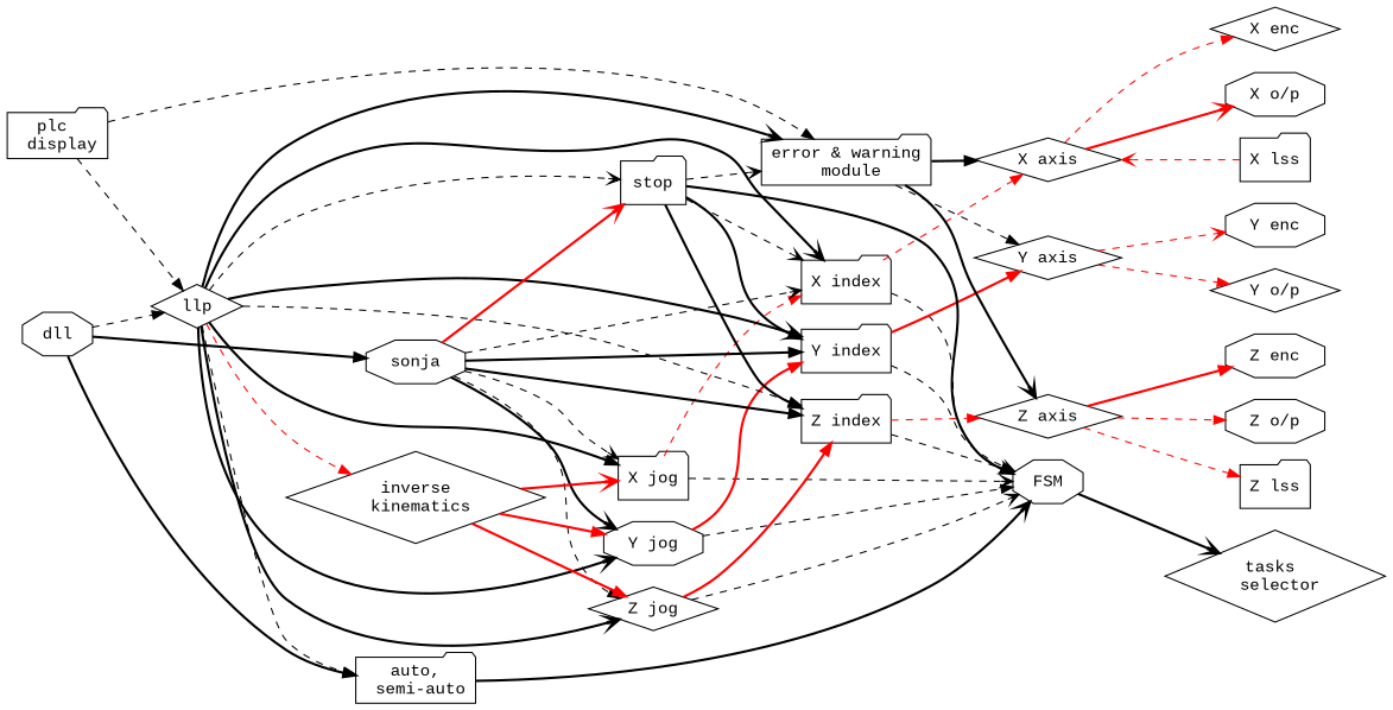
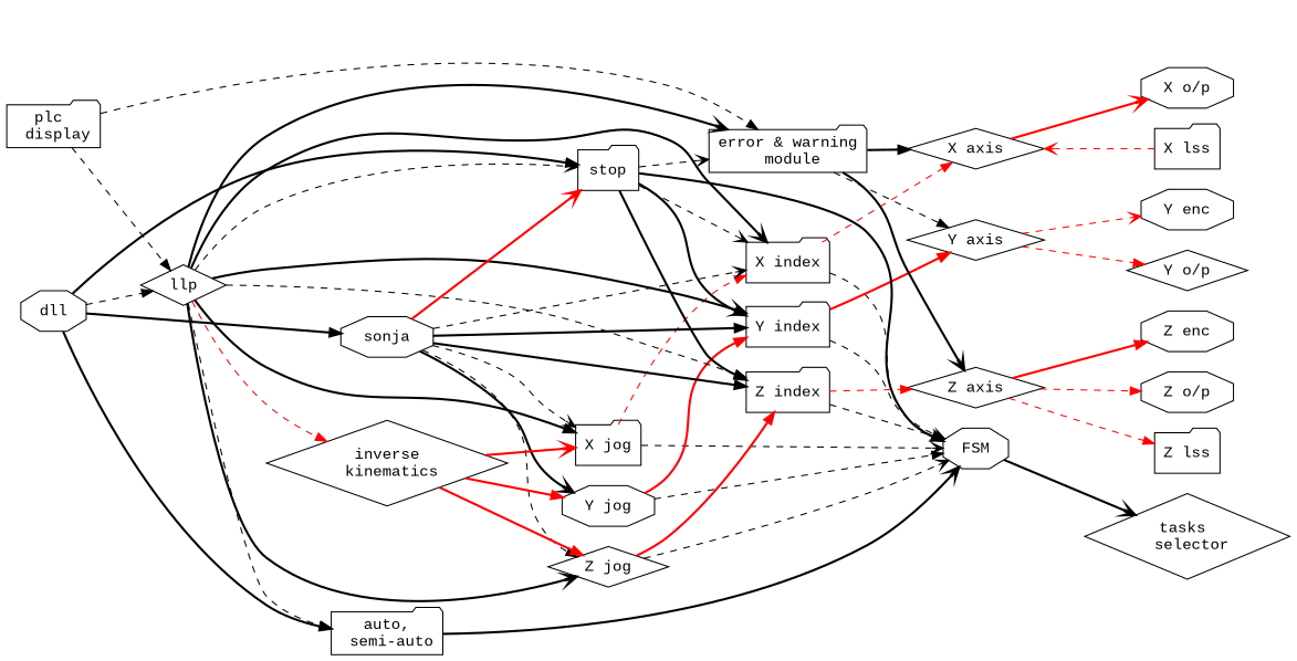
  digraph {
    fontcolor=black
    fontname="Liberation Mono"
    fontsize=14
    rankdir=LR
    node [fontcolor=black fontname="Liberation Mono" fontsize=14 shape=folder style=solid]
    edge [arrowhead=normal fontcolor=black fontname="Liberation Mono" fontsize=14 style=dashed]
    n1 [label="X axis" shape=diamond]
    n2 [label="Y axis" shape=diamond]
    n3 [label="Z axis" shape=diamond]
    n4 [label="X index"]
    n5 [label="Y index"]
    n6 [label="Z index"]
    n7 [label="X jog"]
    n8 [label="Y jog" shape=octagon]
    n9 [label="Z jog" shape=diamond]
-   n10 [label="X enc" shape=diamond]
    n11 [label="X o/p" shape=octagon]
    n12 [label="Y enc" shape=octagon]
    n13 [label="Y o/p" shape=diamond]
    n14 [label="Z enc" shape=octagon]
    n15 [label="Z o/p" shape=octagon]
    n16 [label="X lss"]
    n17 [label="Z lss"]
    n18 [label=FSM shape=octagon]
    n19 [label="tasks \n selector" shape=diamond]
    n20 [label="auto,\n semi-auto"]
    n21 [label=dll labrl=dll shape=octagon]
    n22 [label=llp shape=diamond]
    n23 [label=stop]
    n24 [label=sonja shape=octagon]
    n25 [label="inverse\n kinematics" shape=diamond]
    n26 [abel="error/warning\n module" label="error & warning\n module"]
    n27 [label="plc \n display"]
    subgraph sub_1 {
      rank=same
      n1
      n2
      n3
    }
    subgraph sub_2 {
      rank=same
      n4
      n5
      n6
    }
    subgraph sub_3 {
      rank=same
      n7
      n8
      n9
    }
    subgraph sub_4 {
      rank=same
-     n10
      n11
      n12
      n13
      n14
      n15
      n16
      n17
    }
-   n1 -> n10 [color=red]
    n1 -> n11 [arrowhead=vee color=red style=bold]
    n2 -> n12 [arrowhead=vee color=red]
    n2 -> n13 [color=red]
    n3 -> n14 [color=red style=bold]
    n3 -> n15 [color=red]
    n3 -> n17 [color=red]
    n4 -> n1 [color=red]
    n4 -> n18 [arrowhead=vee]
    n5 -> n2 [color=red style=bold]
    n5 -> n18 [arrowhead=vee]
    n6 -> n3 [color=red]
    n6 -> n18 [arrowhead=vee]
    n7 -> n4 [color=red]
    n7 -> n18 [arrowhead=vee]
    n8 -> n5 [color=red style=bold]
    n8 -> n18
    n9 -> n6 [color=red style=bold]
    n9 -> n18 [arrowhead=vee]
    n16 -> n1 [arrowhead=vee color=red]
    n18 -> n19 [arrowhead=vee style=bold]
    n20 -> n18 [arrowhead=vee style=bold]
    n21 -> n20 [style=bold]
    n21 -> n22
+   n21 -> n23 [style=bold]
    n21 -> n24 [style=bold]
    n22 -> n4 [arrowhead=vee style=bold]
    n22 -> n5 [arrowhead=vee style=bold]
    n22 -> n6
    n22 -> n7 [style=bold]
-   n22 -> n8 [arrowhead=vee style=bold]
    n22 -> n9 [arrowhead=vee style=bold]
    n22 -> n20
    n22 -> n23 [arrowhead=vee]
    n22 -> n25 [color=red]
    n22 -> n26 [arrowhead=vee style=bold]
    n23 -> n4 [arrowhead=vee]
    n23 -> n5 [style=bold]
    n23 -> n6 [style=bold]
    n23 -> n18 [style=bold]
    n23 -> n26 [arrowhead=vee]
    n24 -> n4 [arrowhead=vee]
    n24 -> n5 [style=bold]
    n24 -> n6 [style=bold]
    n24 -> n7 [arrowhead=vee]
    n24 -> n8 [arrowhead=vee style=bold]
    n24 -> n9
    n24 -> n23 [arrowhead=vee color=red style=bold]
    n25 -> n7 [arrowhead=vee color=red style=bold]
    n25 -> n8 [color=red style=bold]
    n25 -> n9 [color=red style=bold]
    n26 -> n1 [style=bold]
    n26 -> n2
    n26 -> n3 [arrowhead=vee style=bold]
    n27 -> n22
    n27 -> n26
  }
